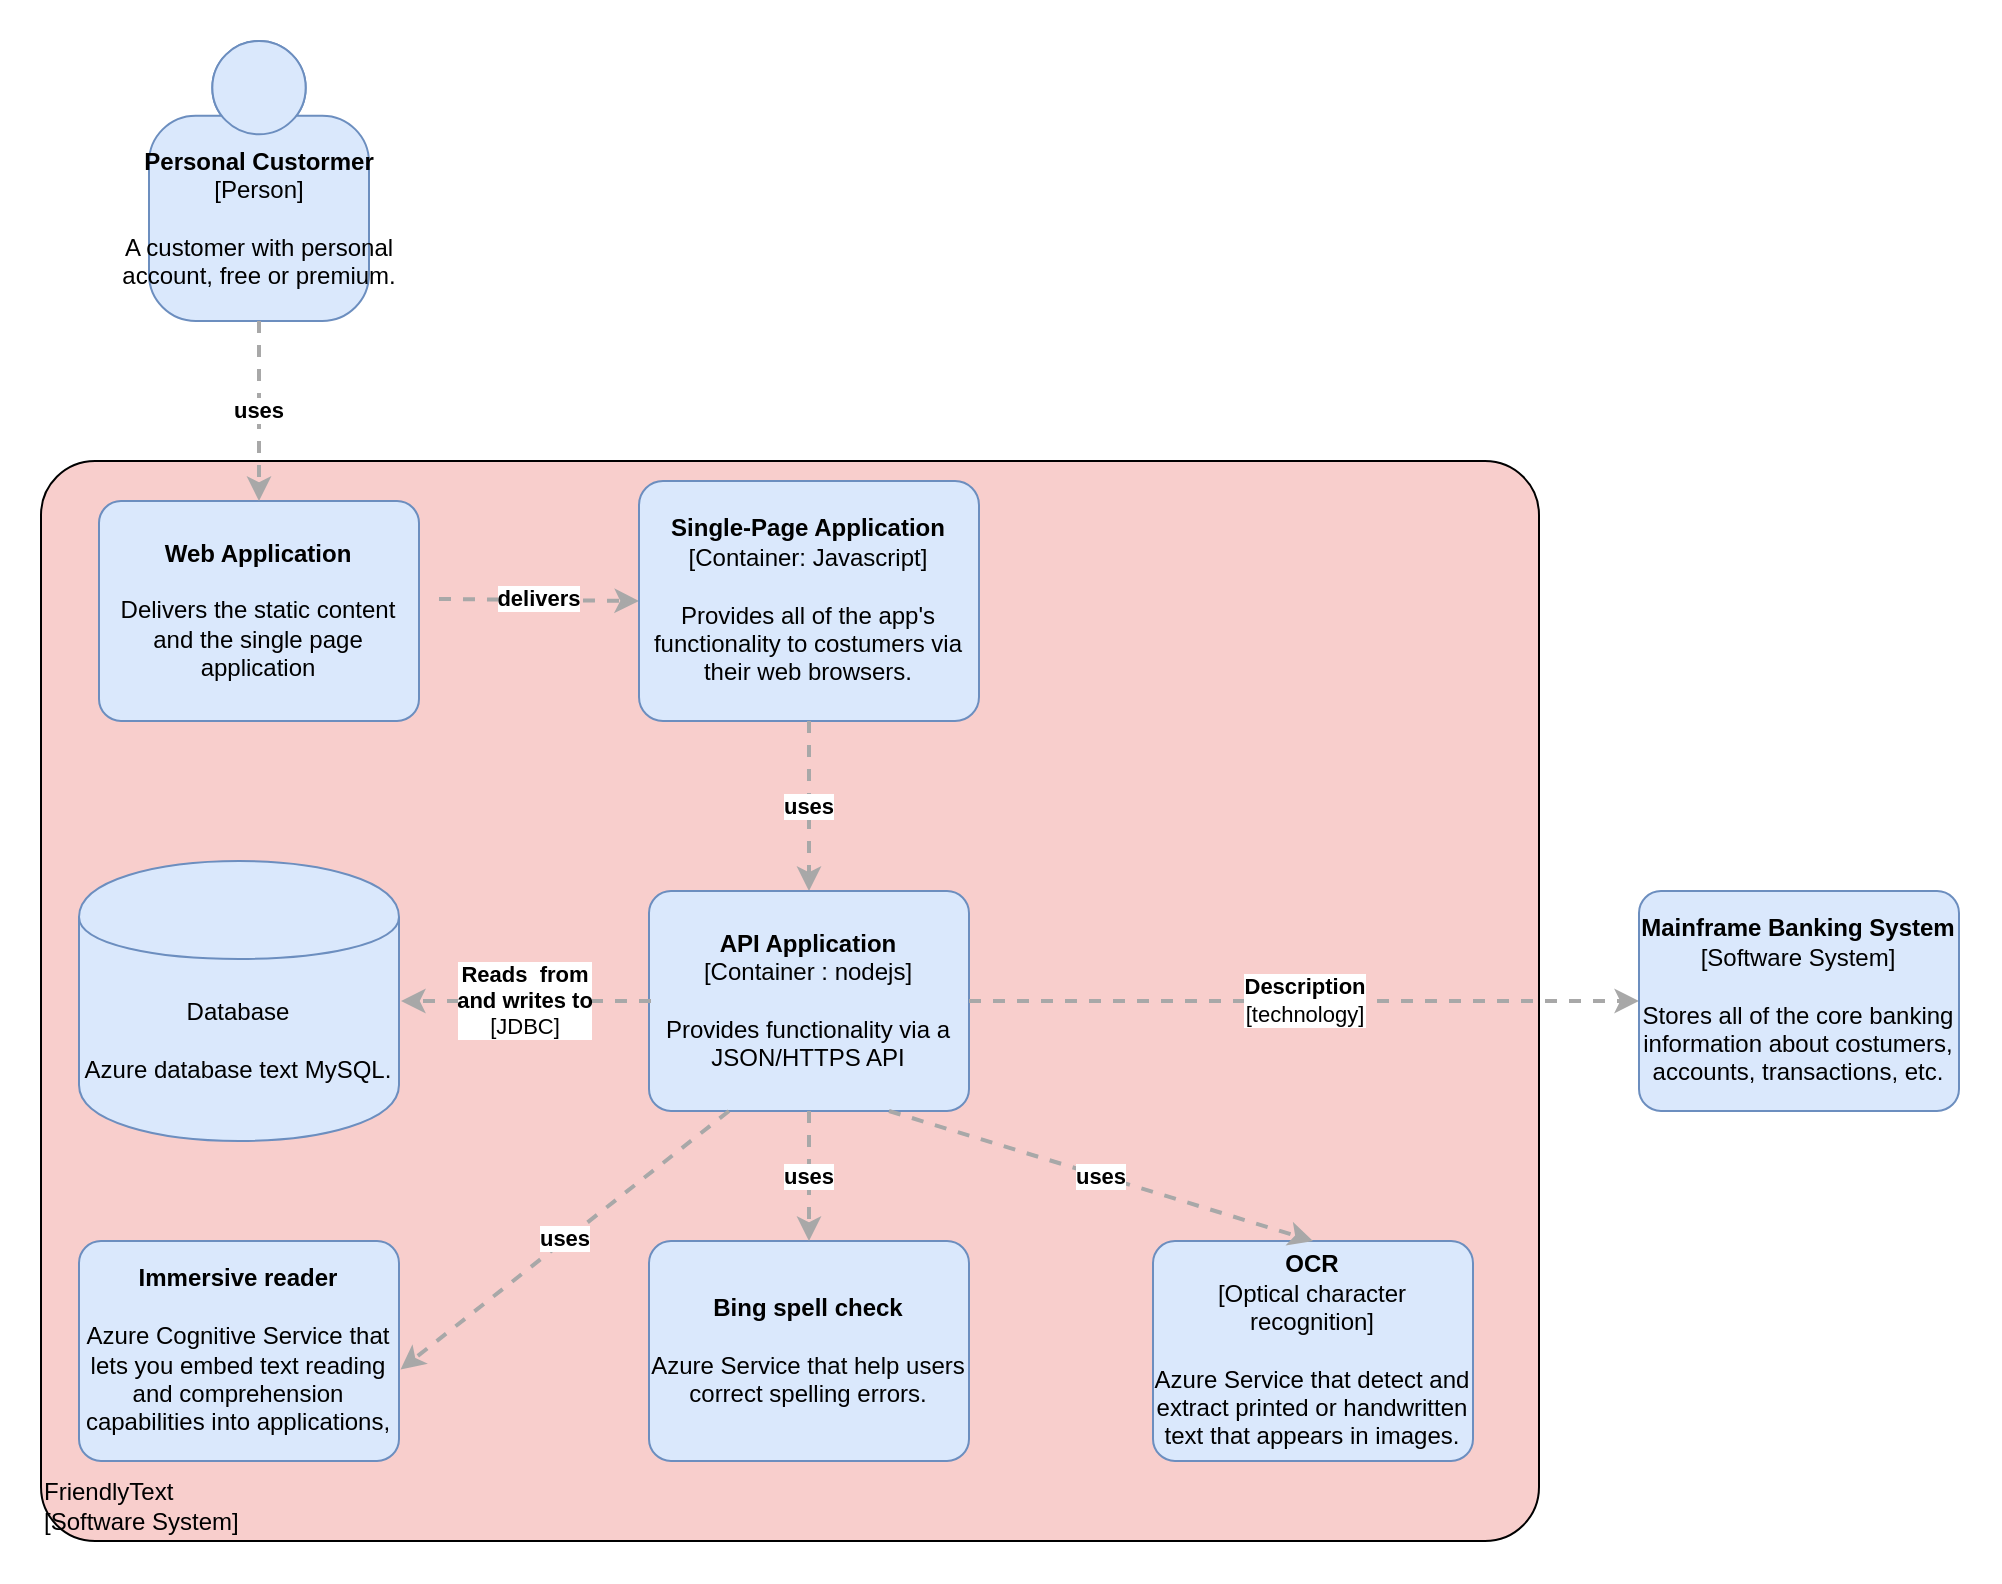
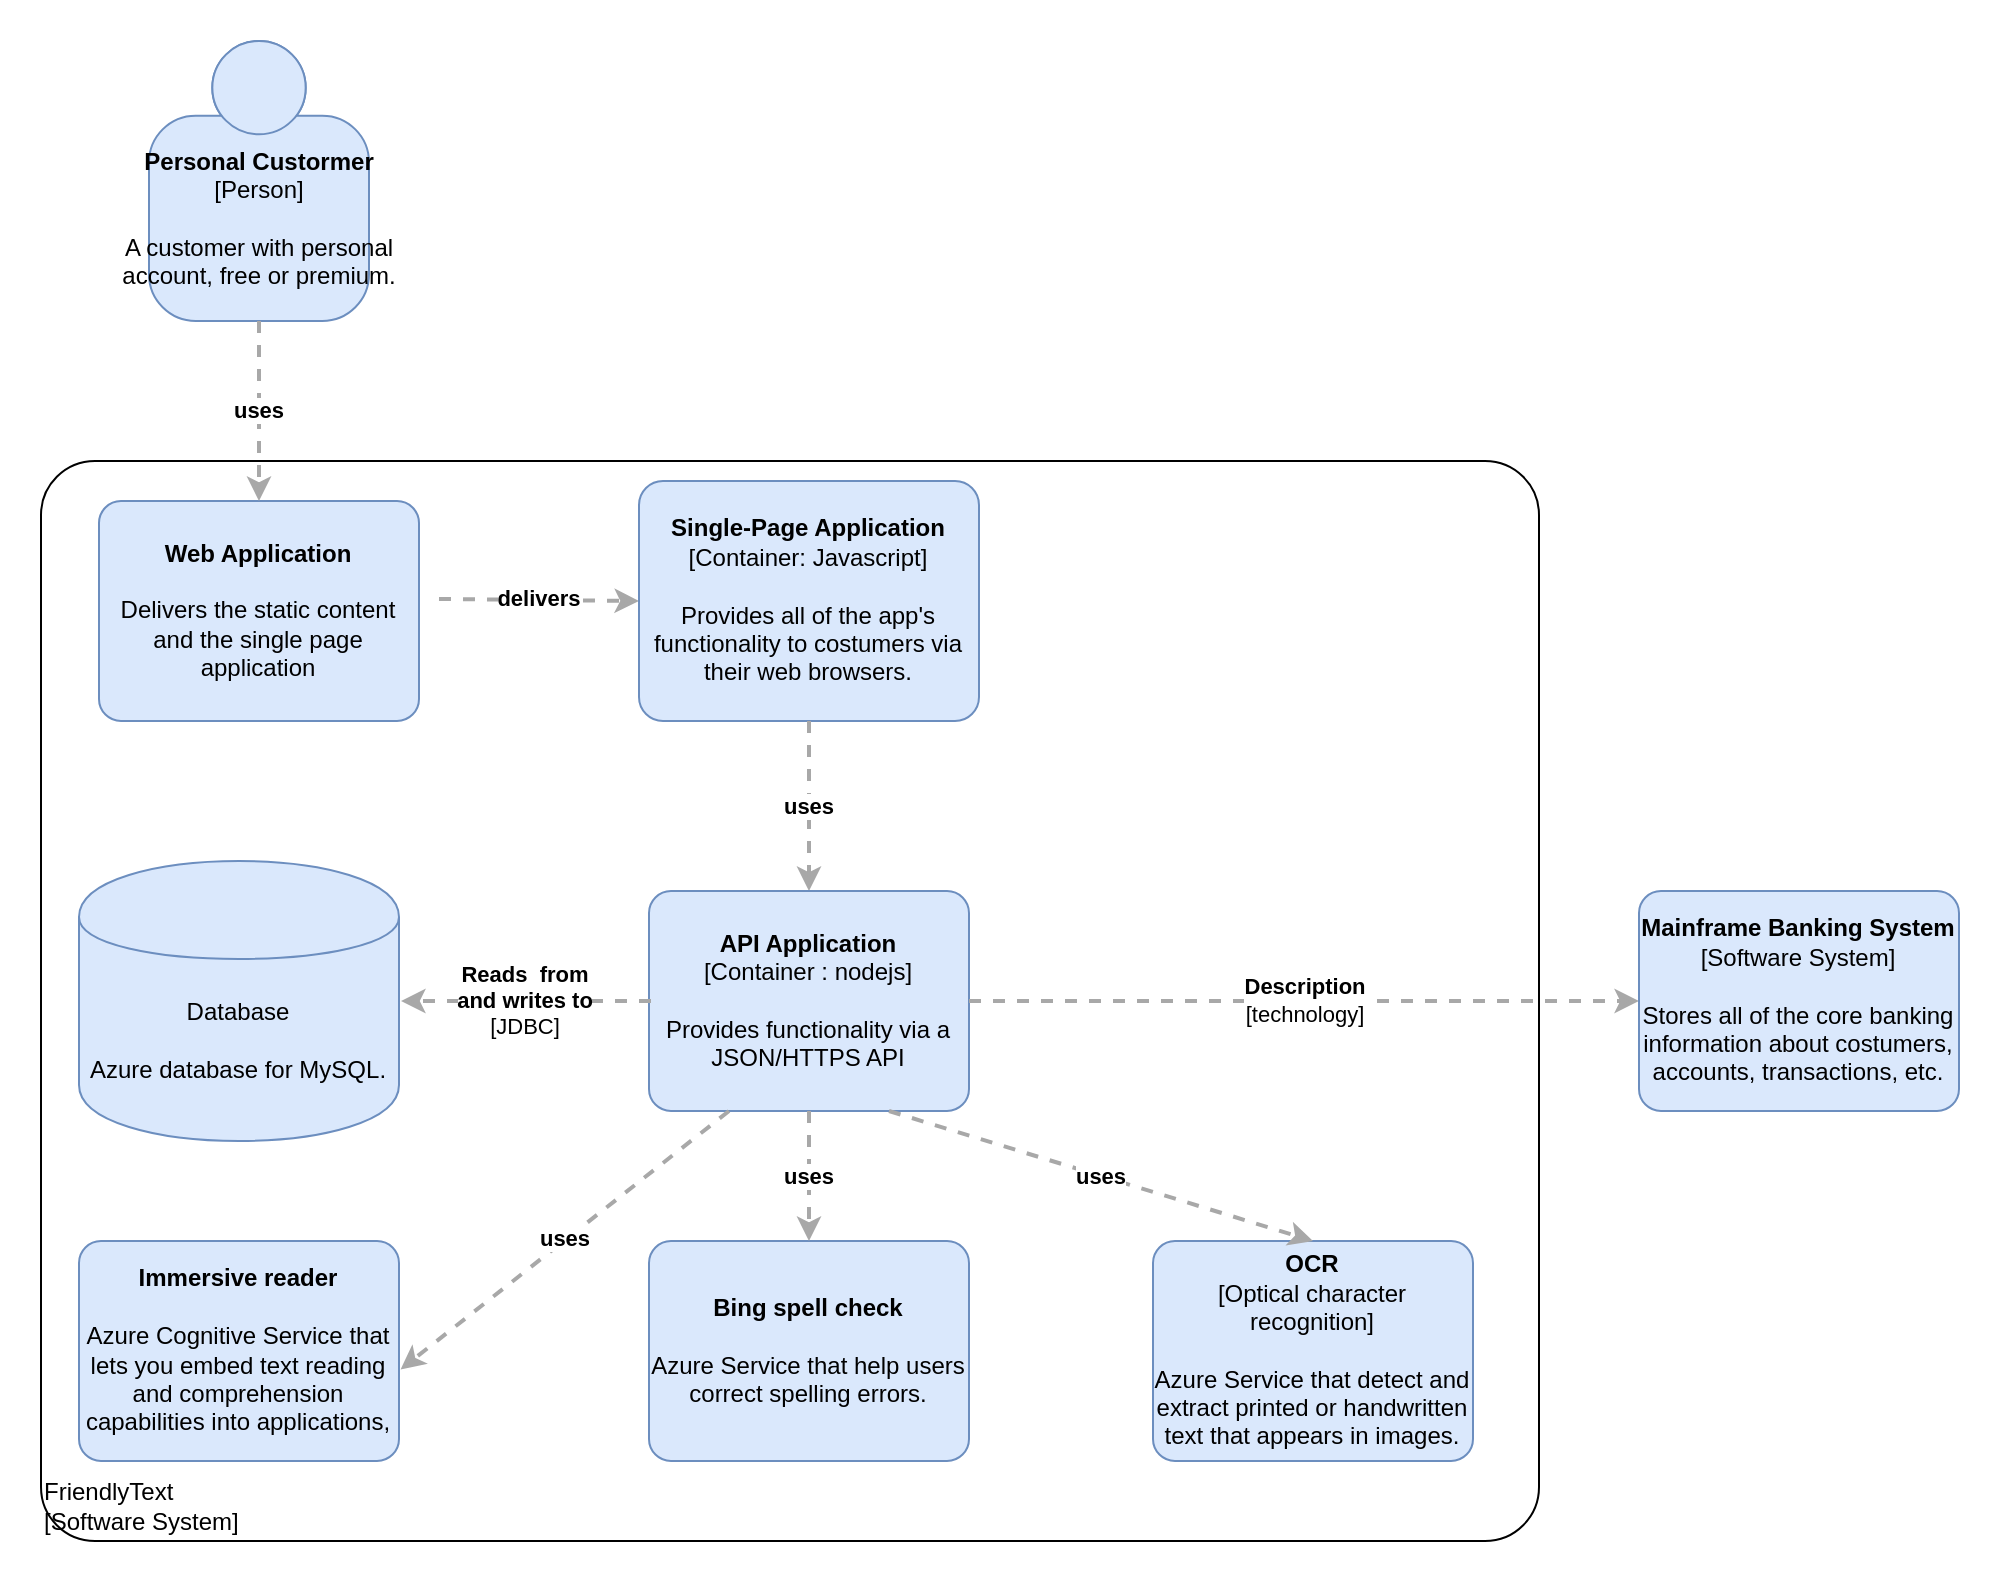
  <mxCell id="0" />
  <mxCell id="1" parent="0" />
  <mxCell id="2" value="&lt;b&gt;Personal Custormer&lt;/b&gt;&lt;br&gt;&lt;div&gt;[Person]&lt;/div&gt;&lt;br&gt;&lt;div&gt;A customer with personal&lt;/div&gt;&lt;div&gt;account, free or premium.&lt;/div&gt;" style="html=1;dashed=0;whitespace=wrap;fillColor=#DAE8FC;strokeColor=#6C8EBF;shape=mxgraph.c4.person;align=center;points=[[0.5,0,0],[1,0.5,0],[1,0.75,0],[0.75,1,0],[0.5,1,0],[0.25,1,0],[0,0.75,0],[0,0.5,0]];" vertex="1" parent="1"><mxGeometry x="74" y="20" width="110.0" height="140" as="geometry" /></mxCell>
- <mxCell id="3" value="&lt;div style=&quot;text-align: left&quot;&gt;FriendlyText&lt;/div&gt;&lt;div style=&quot;text-align: left&quot;&gt;[Software System]&lt;/div&gt;" style="rounded=1;whiteSpace=wrap;html=1;labelBackgroundColor=none;fillColor=#f8cecc;fontColor=#000000;align=left;arcSize=5;strokeColor=#000000;verticalAlign=bottom;points=[[0.25,0,0],[0.5,0,0],[0.75,0,0],[1,0.25,0],[1,0.5,0],[1,0.75,0],[0.75,1,0],[0.5,1,0],[0.25,1,0],[0,0.75,0],[0,0.5,0],[0,0.25,0]];" vertex="1" parent="1"><mxGeometry x="20" y="230" width="749" height="540" as="geometry" /></mxCell>
+ <mxCell id="3" value="&lt;div style=&quot;text-align: left&quot;&gt;FriendlyText&lt;/div&gt;&lt;div style=&quot;text-align: left&quot;&gt;[Software System]&lt;/div&gt;" style="rounded=1;whiteSpace=wrap;html=1;labelBackgroundColor=none;fillColor=#ffffff;fontColor=#000000;align=left;arcSize=5;strokeColor=#000000;verticalAlign=bottom;points=[[0.25,0,0],[0.5,0,0],[0.75,0,0],[1,0.25,0],[1,0.5,0],[1,0.75,0],[0.75,1,0],[0.5,1,0],[0.25,1,0],[0,0.75,0],[0,0.5,0],[0,0.25,0]];" vertex="1" parent="1"><mxGeometry x="20" y="230" width="749" height="540" as="geometry" /></mxCell>
  <mxCell id="4" value="&lt;b&gt;Web Application&lt;br&gt;&lt;/b&gt;&lt;br&gt;&lt;div&gt;Delivers the static content&lt;/div&gt;&lt;div&gt;and the single page&lt;/div&gt;&lt;div&gt;application&lt;/div&gt;" style="rounded=1;whiteSpace=wrap;html=1;labelBackgroundColor=none;fillColor=#dae8fc;fontColor=#000000;align=center;arcSize=10;strokeColor=#6c8ebf;points=[[0.25,0,0],[0.5,0,0],[0.75,0,0],[1,0.25,0],[1,0.5,0],[1,0.75,0],[0.75,1,0],[0.5,1,0],[0.25,1,0],[0,0.75,0],[0,0.5,0],[0,0.25,0]];" vertex="1" parent="1"><mxGeometry x="49" y="250" width="160" height="110.0" as="geometry" /></mxCell>
  <mxCell id="5" value="&lt;div style=&quot;text-align: left&quot;&gt;&lt;div style=&quot;text-align: center&quot;&gt;&lt;b&gt;delivers&lt;/b&gt;&lt;/div&gt;&lt;/div&gt;" style="edgeStyle=none;rounded=0;html=1;jettySize=auto;orthogonalLoop=1;strokeColor=#A8A8A8;strokeWidth=2;fontColor=#000000;jumpStyle=none;dashed=1;entryX=0;entryY=0.5;entryDx=0;entryDy=0;entryPerimeter=0;" edge="1" parent="1" target="6"><mxGeometry width="200" relative="1" as="geometry"><mxPoint x="219" y="299" as="sourcePoint" /><mxPoint x="299" y="299" as="targetPoint" /></mxGeometry></mxCell>
  <mxCell id="6" value="&lt;b&gt;Single-Page Application&lt;/b&gt;&lt;br&gt;&lt;div&gt;[Container: Javascript]&lt;/div&gt;&lt;br&gt;&lt;div&gt;Provides all of the app's&lt;/div&gt;&lt;div&gt;functionality to costumers via their web browsers.&lt;/div&gt;" style="rounded=1;whiteSpace=wrap;html=1;labelBackgroundColor=none;fillColor=#dae8fc;fontColor=#000000;align=center;arcSize=10;strokeColor=#6c8ebf;points=[[0.25,0,0],[0.5,0,0],[0.75,0,0],[1,0.25,0],[1,0.5,0],[1,0.75,0],[0.75,1,0],[0.5,1,0],[0.25,1,0],[0,0.75,0],[0,0.5,0],[0,0.25,0]];" vertex="1" parent="1"><mxGeometry x="319" y="240" width="170" height="120" as="geometry" /></mxCell>
  <mxCell id="7" value="&lt;div style=&quot;text-align: left&quot;&gt;&lt;div style=&quot;text-align: center&quot;&gt;&lt;b&gt;uses&lt;/b&gt;&lt;/div&gt;&lt;/div&gt;" style="edgeStyle=none;rounded=0;html=1;jettySize=auto;orthogonalLoop=1;strokeColor=#A8A8A8;strokeWidth=2;fontColor=#000000;jumpStyle=none;dashed=1;exitX=0.5;exitY=1;exitDx=0;exitDy=0;exitPerimeter=0;" edge="1" parent="1" source="2" target="4"><mxGeometry width="200" relative="1" as="geometry"><mxPoint x="219" y="300" as="sourcePoint" /><mxPoint x="419" y="300" as="targetPoint" /></mxGeometry></mxCell>
  <mxCell id="8" value="&lt;div style=&quot;text-align: left&quot;&gt;&lt;div style=&quot;text-align: center&quot;&gt;&lt;b&gt;uses&lt;/b&gt;&lt;/div&gt;&lt;/div&gt;" style="edgeStyle=none;rounded=0;html=1;jettySize=auto;orthogonalLoop=1;strokeColor=#A8A8A8;strokeWidth=2;fontColor=#000000;jumpStyle=none;dashed=1;exitX=0.5;exitY=1;exitDx=0;exitDy=0;exitPerimeter=0;entryX=0.5;entryY=0;entryDx=0;entryDy=0;entryPerimeter=0;" edge="1" parent="1" source="6" target="9"><mxGeometry width="200" relative="1" as="geometry"><mxPoint x="109" y="380" as="sourcePoint" /><mxPoint x="309" y="380" as="targetPoint" /></mxGeometry></mxCell>
  <mxCell id="9" value="&lt;b&gt;API Application&lt;/b&gt;&lt;br&gt;&lt;div&gt;[Container : nodejs]&lt;/div&gt;&lt;br&gt;&lt;div&gt;Provides functionality via a JSON/HTTPS API&lt;/div&gt;" style="rounded=1;whiteSpace=wrap;html=1;labelBackgroundColor=none;fillColor=#dae8fc;fontColor=#000000;align=center;arcSize=10;strokeColor=#6c8ebf;points=[[0.25,0,0],[0.5,0,0],[0.75,0,0],[1,0.25,0],[1,0.5,0],[1,0.75,0],[0.75,1,0],[0.5,1,0],[0.25,1,0],[0,0.75,0],[0,0.5,0],[0,0.25,0]];" vertex="1" parent="1"><mxGeometry x="324" y="445" width="160" height="110.0" as="geometry" /></mxCell>
- <mxCell id="10" value="&lt;span&gt;Database&lt;br&gt;&lt;/span&gt;&lt;br&gt;&lt;div&gt;Azure database text MySQL.&lt;/div&gt;" style="shape=cylinder;whiteSpace=wrap;html=1;boundedLbl=1;rounded=0;labelBackgroundColor=none;fillColor=#dae8fc;fontSize=12;fontColor=#000000;align=center;strokeColor=#6c8ebf;points=[[0.5,0,0],[1,0.25,0],[1,0.5,0],[1,0.75,0],[0.5,1,0],[0,0.75,0],[0,0.5,0],[0,0.25,0]];" vertex="1" parent="1"><mxGeometry x="39" y="430" width="160" height="140" as="geometry" /></mxCell>
+ <mxCell id="10" value="&lt;span&gt;Database&lt;br&gt;&lt;/span&gt;&lt;br&gt;&lt;div&gt;Azure database for MySQL.&lt;/div&gt;" style="shape=cylinder;whiteSpace=wrap;html=1;boundedLbl=1;rounded=0;labelBackgroundColor=none;fillColor=#dae8fc;fontSize=12;fontColor=#000000;align=center;strokeColor=#6c8ebf;points=[[0.5,0,0],[1,0.25,0],[1,0.5,0],[1,0.75,0],[0.5,1,0],[0,0.75,0],[0,0.5,0],[0,0.25,0]];" vertex="1" parent="1"><mxGeometry x="39" y="430" width="160" height="140" as="geometry" /></mxCell>
  <mxCell id="11" value="&lt;b&gt;Reads&amp;nbsp; from &lt;/b&gt;&lt;br&gt;&lt;b&gt;and&amp;nbsp;writes to&lt;/b&gt;&lt;br&gt;[JDBC]" style="edgeStyle=none;rounded=0;html=1;entryX=1;entryY=0.5;jettySize=auto;orthogonalLoop=1;strokeColor=#A8A8A8;strokeWidth=2;fontColor=#000000;jumpStyle=none;dashed=1;exitX=0;exitY=0.5;exitDx=0;exitDy=0;exitPerimeter=0;entryDx=0;entryDy=0;entryPerimeter=0;" edge="1" parent="1"><mxGeometry width="200" relative="1" as="geometry"><mxPoint x="325" y="500" as="sourcePoint" /><mxPoint x="200" y="500" as="targetPoint" /></mxGeometry></mxCell>
  <mxCell id="12" value="&lt;b&gt;Immersive reader&lt;br&gt;&lt;/b&gt;&lt;br&gt;&lt;div&gt;Azure Cognitive Service that lets you embed text reading  and comprehension capabilities into applications,&lt;/div&gt;" style="rounded=1;whiteSpace=wrap;html=1;labelBackgroundColor=none;fillColor=#dae8fc;fontColor=#000000;align=center;arcSize=10;strokeColor=#6c8ebf;points=[[0.25,0,0],[0.5,0,0],[0.75,0,0],[1,0.25,0],[1,0.5,0],[1,0.75,0],[0.75,1,0],[0.5,1,0],[0.25,1,0],[0,0.75,0],[0,0.5,0],[0,0.25,0]];" vertex="1" parent="1"><mxGeometry x="39" y="620" width="160" height="110.0" as="geometry" /></mxCell>
  <mxCell id="13" value="&lt;div style=&quot;text-align: left&quot;&gt;&lt;div style=&quot;text-align: center&quot;&gt;&lt;b&gt;uses&lt;/b&gt;&lt;/div&gt;&lt;/div&gt;" style="edgeStyle=none;rounded=0;html=1;entryX=1.005;entryY=0.584;jettySize=auto;orthogonalLoop=1;strokeColor=#A8A8A8;strokeWidth=2;fontColor=#000000;jumpStyle=none;dashed=1;entryDx=0;entryDy=0;entryPerimeter=0;exitX=0.25;exitY=1;exitDx=0;exitDy=0;exitPerimeter=0;" edge="1" parent="1" source="9" target="12"><mxGeometry width="200" relative="1" as="geometry"><mxPoint x="379" y="480" as="sourcePoint" /><mxPoint x="579" y="480" as="targetPoint" /></mxGeometry></mxCell>
  <mxCell id="14" value="&lt;b&gt;Bing spell check&lt;br&gt;&lt;/b&gt;&lt;br&gt;&lt;div&gt;Azure Service that help users correct spelling errors.&lt;/div&gt;" style="rounded=1;whiteSpace=wrap;html=1;labelBackgroundColor=none;fillColor=#dae8fc;fontColor=#000000;align=center;arcSize=10;strokeColor=#6c8ebf;points=[[0.25,0,0],[0.5,0,0],[0.75,0,0],[1,0.25,0],[1,0.5,0],[1,0.75,0],[0.75,1,0],[0.5,1,0],[0.25,1,0],[0,0.75,0],[0,0.5,0],[0,0.25,0]];" vertex="1" parent="1"><mxGeometry x="324" y="620" width="160" height="110.0" as="geometry" /></mxCell>
  <mxCell id="15" value="&lt;div style=&quot;text-align: left&quot;&gt;&lt;div style=&quot;text-align: center&quot;&gt;&lt;b&gt;uses&lt;/b&gt;&lt;/div&gt;&lt;/div&gt;" style="edgeStyle=none;rounded=0;html=1;jettySize=auto;orthogonalLoop=1;strokeColor=#A8A8A8;strokeWidth=2;fontColor=#000000;jumpStyle=none;dashed=1;exitX=0.5;exitY=1;exitDx=0;exitDy=0;exitPerimeter=0;entryX=0.5;entryY=0;entryDx=0;entryDy=0;entryPerimeter=0;" edge="1" parent="1" source="9" target="14"><mxGeometry width="200" relative="1" as="geometry"><mxPoint x="229" y="470" as="sourcePoint" /><mxPoint x="429" y="470" as="targetPoint" /></mxGeometry></mxCell>
  <mxCell id="16" value="&lt;b&gt;OCR&lt;/b&gt;&lt;br&gt;&lt;div&gt;[Optical character recognition]&lt;/div&gt;&lt;br&gt;&lt;div&gt;Azure Service that detect and extract printed or handwritten text that appears in images.&lt;/div&gt;" style="rounded=1;whiteSpace=wrap;html=1;labelBackgroundColor=none;fillColor=#dae8fc;fontColor=#000000;align=center;arcSize=10;strokeColor=#6c8ebf;points=[[0.25,0,0],[0.5,0,0],[0.75,0,0],[1,0.25,0],[1,0.5,0],[1,0.75,0],[0.75,1,0],[0.5,1,0],[0.25,1,0],[0,0.75,0],[0,0.5,0],[0,0.25,0]];" vertex="1" parent="1"><mxGeometry x="576" y="620" width="160" height="110.0" as="geometry" /></mxCell>
  <mxCell id="17" value="&lt;div style=&quot;text-align: left&quot;&gt;&lt;div style=&quot;text-align: center&quot;&gt;&lt;b&gt;uses&lt;/b&gt;&lt;/div&gt;&lt;/div&gt;" style="edgeStyle=none;rounded=0;html=1;entryX=0.5;entryY=0;jettySize=auto;orthogonalLoop=1;strokeColor=#A8A8A8;strokeWidth=2;fontColor=#000000;jumpStyle=none;dashed=1;exitX=0.75;exitY=1;exitDx=0;exitDy=0;exitPerimeter=0;entryDx=0;entryDy=0;entryPerimeter=0;" edge="1" parent="1" source="9" target="16"><mxGeometry width="200" relative="1" as="geometry"><mxPoint x="499" y="470" as="sourcePoint" /><mxPoint x="699" y="470" as="targetPoint" /></mxGeometry></mxCell>
  <mxCell id="18" value="&lt;div style=&quot;text-align: left&quot;&gt;&lt;div style=&quot;text-align: center&quot;&gt;&lt;b&gt;Description&lt;/b&gt;&lt;/div&gt;&lt;div style=&quot;text-align: center&quot;&gt;[technology]&lt;/div&gt;&lt;/div&gt;" style="edgeStyle=none;rounded=0;html=1;jettySize=auto;orthogonalLoop=1;strokeColor=#A8A8A8;strokeWidth=2;fontColor=#000000;jumpStyle=none;dashed=1;exitX=1;exitY=0.5;exitDx=0;exitDy=0;exitPerimeter=0;entryX=0;entryY=0.5;entryDx=0;entryDy=0;entryPerimeter=0;" edge="1" parent="1" source="9" target="19"><mxGeometry width="200" relative="1" as="geometry"><mxPoint x="409" y="540" as="sourcePoint" /><mxPoint x="819" y="500" as="targetPoint" /></mxGeometry></mxCell>
  <mxCell id="19" value="&lt;b&gt;Mainframe Banking System&lt;/b&gt;&lt;br&gt;&lt;div&gt;[Software System]&lt;/div&gt;&lt;br&gt;&lt;div&gt;Stores all of the core banking information about costumers, accounts, transactions, etc.&lt;/div&gt;" style="rounded=1;whiteSpace=wrap;html=1;labelBackgroundColor=none;fillColor=#dae8fc;fontColor=#000000;align=center;arcSize=10;strokeColor=#6c8ebf;points=[[0.25,0,0],[0.5,0,0],[0.75,0,0],[1,0.25,0],[1,0.5,0],[1,0.75,0],[0.75,1,0],[0.5,1,0],[0.25,1,0],[0,0.75,0],[0,0.5,0],[0,0.25,0]];" vertex="1" parent="1"><mxGeometry x="819" y="445" width="160" height="110.0" as="geometry" /></mxCell>
